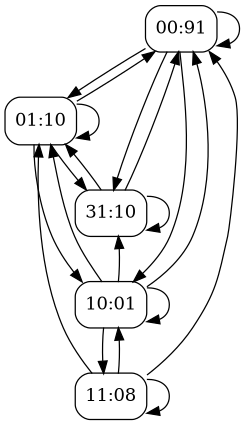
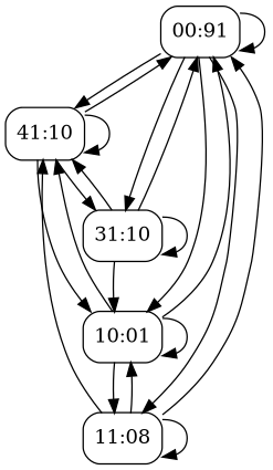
  digraph {
    fontname="DejaVu Serif"
    node [fontname="DejaVu Serif" shape=record style=rounded]
    edge [fontname="DejaVu Serif"]
    n1 [label="00:91"]
-   "01:10"
+   "01:10" [label="41:10"]
    "10:01"
    n4 [label="11:08"]
    n5 [label="31:10"]
    n1 -> n1
    n1 -> "01:10"
    n1 -> "10:01"
+   n1 -> n4
    n1 -> n5
    "01:10" -> n1
    "01:10" -> "01:10"
    "01:10" -> "10:01"
    "01:10" -> n5
    "10:01" -> n1
    "10:01" -> "01:10"
    "10:01" -> "10:01"
    "10:01" -> n4
    n4 -> n1
    n4 -> "01:10"
    n4 -> "10:01"
    n4 -> n4
    n5 -> n1
    n5 -> "01:10"
-   "10:01" -> n5
+   n5 -> "10:01"
    n5 -> n5
  }
